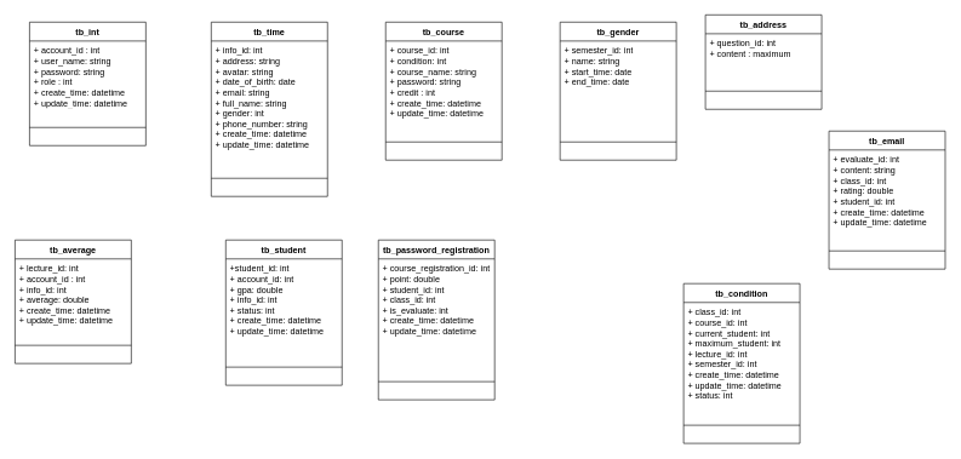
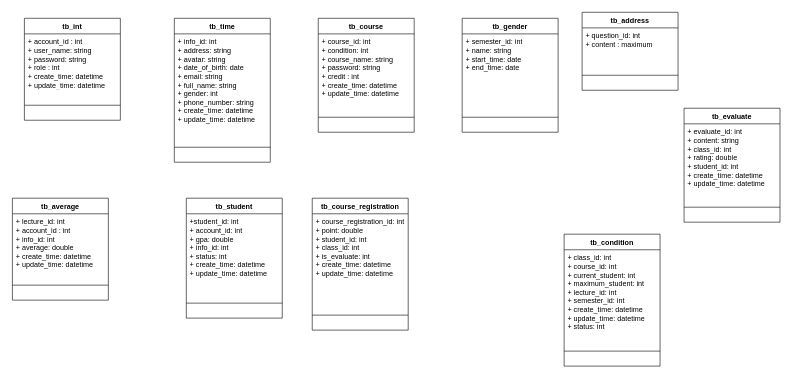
  <mxCell id="0" />
  <mxCell id="1" parent="0" />
  <mxCell id="2" value="tb_average" style="swimlane;fontStyle=1;align=center;verticalAlign=top;childLayout=stackLayout;horizontal=1;startSize=26;horizontalStack=0;resizeParent=1;resizeParentMax=0;resizeLast=0;collapsible=1;marginBottom=0;whiteSpace=wrap;html=1;" parent="1" vertex="1"><mxGeometry x="20" y="330" width="160" height="170" as="geometry" /></mxCell>
  <mxCell id="3" value="+ lecture_id: int&lt;div&gt;+ account_id : int&lt;/div&gt;&lt;div&gt;+ info_id: int&lt;/div&gt;&lt;div&gt;+ average: double&lt;/div&gt;&lt;div&gt;+ create_time: datetime&lt;/div&gt;&lt;div&gt;+ update_time: datetime&lt;/div&gt;" style="text;strokeColor=none;fillColor=none;align=left;verticalAlign=top;spacingLeft=4;spacingRight=4;overflow=hidden;rotatable=0;points=[[0,0.5],[1,0.5]];portConstraint=eastwest;whiteSpace=wrap;html=1;" parent="2" vertex="1"><mxGeometry y="26" width="160" height="94" as="geometry" /></mxCell>
  <mxCell id="4" value="" style="line;strokeWidth=1;fillColor=none;align=left;verticalAlign=middle;spacingTop=-1;spacingLeft=3;spacingRight=3;rotatable=0;labelPosition=right;points=[];portConstraint=eastwest;strokeColor=inherit;" parent="2" vertex="1"><mxGeometry y="120" width="160" height="50" as="geometry" /></mxCell>
  <mxCell id="5" value="tb_int" style="swimlane;fontStyle=1;align=center;verticalAlign=top;childLayout=stackLayout;horizontal=1;startSize=26;horizontalStack=0;resizeParent=1;resizeParentMax=0;resizeLast=0;collapsible=1;marginBottom=0;whiteSpace=wrap;html=1;" parent="1" vertex="1"><mxGeometry x="40" y="30" width="160" height="170" as="geometry" /></mxCell>
  <mxCell id="6" value="&lt;div&gt;+ account_id : int&lt;/div&gt;&lt;div&gt;+ user_name: string&lt;/div&gt;&lt;div&gt;+ password: string&lt;/div&gt;&lt;div&gt;+ role : int&lt;/div&gt;&lt;div&gt;+ create_time: datetime&lt;/div&gt;&lt;div&gt;+ update_time: datetime&lt;/div&gt;" style="text;strokeColor=none;fillColor=none;align=left;verticalAlign=top;spacingLeft=4;spacingRight=4;overflow=hidden;rotatable=0;points=[[0,0.5],[1,0.5]];portConstraint=eastwest;whiteSpace=wrap;html=1;" parent="5" vertex="1"><mxGeometry y="26" width="160" height="94" as="geometry" /></mxCell>
  <mxCell id="7" value="" style="line;strokeWidth=1;fillColor=none;align=left;verticalAlign=middle;spacingTop=-1;spacingLeft=3;spacingRight=3;rotatable=0;labelPosition=right;points=[];portConstraint=eastwest;strokeColor=inherit;" parent="5" vertex="1"><mxGeometry y="120" width="160" height="50" as="geometry" /></mxCell>
  <mxCell id="8" value="tb_course" style="swimlane;fontStyle=1;align=center;verticalAlign=top;childLayout=stackLayout;horizontal=1;startSize=26;horizontalStack=0;resizeParent=1;resizeParentMax=0;resizeLast=0;collapsible=1;marginBottom=0;whiteSpace=wrap;html=1;" parent="1" vertex="1"><mxGeometry x="530" y="30" width="160" height="190" as="geometry" /></mxCell>
  <mxCell id="9" value="&lt;div&gt;&lt;span style=&quot;background-color: initial;&quot;&gt;+ course_id: int&lt;/span&gt;&lt;/div&gt;&lt;div&gt;&lt;span style=&quot;background-color: initial;&quot;&gt;+ condition: int&lt;/span&gt;&lt;/div&gt;&lt;div&gt;&lt;span style=&quot;background-color: initial;&quot;&gt;+ course_name: string&lt;/span&gt;&lt;/div&gt;&lt;div&gt;+ password: string&lt;/div&gt;&lt;div&gt;+ credit : int&lt;/div&gt;&lt;div&gt;+ create_time: datetime&lt;/div&gt;&lt;div&gt;+ update_time: datetime&lt;/div&gt;" style="text;strokeColor=none;fillColor=none;align=left;verticalAlign=top;spacingLeft=4;spacingRight=4;overflow=hidden;rotatable=0;points=[[0,0.5],[1,0.5]];portConstraint=eastwest;whiteSpace=wrap;html=1;" parent="8" vertex="1"><mxGeometry y="26" width="160" height="114" as="geometry" /></mxCell>
  <mxCell id="10" value="" style="line;strokeWidth=1;fillColor=none;align=left;verticalAlign=middle;spacingTop=-1;spacingLeft=3;spacingRight=3;rotatable=0;labelPosition=right;points=[];portConstraint=eastwest;strokeColor=inherit;" parent="8" vertex="1"><mxGeometry y="140" width="160" height="50" as="geometry" /></mxCell>
- <mxCell id="11" value="tb_email" style="swimlane;fontStyle=1;align=center;verticalAlign=top;childLayout=stackLayout;horizontal=1;startSize=26;horizontalStack=0;resizeParent=1;resizeParentMax=0;resizeLast=0;collapsible=1;marginBottom=0;whiteSpace=wrap;html=1;" parent="1" vertex="1"><mxGeometry x="1140" y="180" width="160" height="190" as="geometry" /></mxCell>
+ <mxCell id="11" value="tb_evaluate" style="swimlane;fontStyle=1;align=center;verticalAlign=top;childLayout=stackLayout;horizontal=1;startSize=26;horizontalStack=0;resizeParent=1;resizeParentMax=0;resizeLast=0;collapsible=1;marginBottom=0;whiteSpace=wrap;html=1;" parent="1" vertex="1"><mxGeometry x="1140" y="180" width="160" height="190" as="geometry" /></mxCell>
  <mxCell id="12" value="&lt;div&gt;+ evaluate_id: int&lt;/div&gt;&lt;div&gt;+ content: string&lt;/div&gt;&lt;div&gt;+ class_id: int&lt;/div&gt;&lt;div&gt;+ rating: double&lt;/div&gt;&lt;div&gt;+ student_id: int&lt;/div&gt;&lt;div&gt;+ create_time: datetime&lt;/div&gt;&lt;div&gt;+ update_time: datetime&lt;/div&gt;" style="text;strokeColor=none;fillColor=none;align=left;verticalAlign=top;spacingLeft=4;spacingRight=4;overflow=hidden;rotatable=0;points=[[0,0.5],[1,0.5]];portConstraint=eastwest;whiteSpace=wrap;html=1;" parent="11" vertex="1"><mxGeometry y="26" width="160" height="114" as="geometry" /></mxCell>
  <mxCell id="13" value="" style="line;strokeWidth=1;fillColor=none;align=left;verticalAlign=middle;spacingTop=-1;spacingLeft=3;spacingRight=3;rotatable=0;labelPosition=right;points=[];portConstraint=eastwest;strokeColor=inherit;" parent="11" vertex="1"><mxGeometry y="140" width="160" height="50" as="geometry" /></mxCell>
  <mxCell id="14" value="tb_gender" style="swimlane;fontStyle=1;align=center;verticalAlign=top;childLayout=stackLayout;horizontal=1;startSize=26;horizontalStack=0;resizeParent=1;resizeParentMax=0;resizeLast=0;collapsible=1;marginBottom=0;whiteSpace=wrap;html=1;" parent="1" vertex="1"><mxGeometry x="770" y="30" width="160" height="190" as="geometry" /></mxCell>
  <mxCell id="15" value="&lt;div&gt;+ semester_id: int&lt;/div&gt;&lt;div&gt;+ name: string&lt;/div&gt;&lt;div&gt;+ start_time: date&lt;/div&gt;&lt;div&gt;+ end_time: date&lt;/div&gt;" style="text;strokeColor=none;fillColor=none;align=left;verticalAlign=top;spacingLeft=4;spacingRight=4;overflow=hidden;rotatable=0;points=[[0,0.5],[1,0.5]];portConstraint=eastwest;whiteSpace=wrap;html=1;" parent="14" vertex="1"><mxGeometry y="26" width="160" height="114" as="geometry" /></mxCell>
  <mxCell id="16" value="" style="line;strokeWidth=1;fillColor=none;align=left;verticalAlign=middle;spacingTop=-1;spacingLeft=3;spacingRight=3;rotatable=0;labelPosition=right;points=[];portConstraint=eastwest;strokeColor=inherit;" parent="14" vertex="1"><mxGeometry y="140" width="160" height="50" as="geometry" /></mxCell>
  <mxCell id="17" value="tb_condition" style="swimlane;fontStyle=1;align=center;verticalAlign=top;childLayout=stackLayout;horizontal=1;startSize=26;horizontalStack=0;resizeParent=1;resizeParentMax=0;resizeLast=0;collapsible=1;marginBottom=0;whiteSpace=wrap;html=1;" parent="1" vertex="1"><mxGeometry x="940" y="390" width="160" height="220" as="geometry" /></mxCell>
  <mxCell id="18" value="&lt;div&gt;+ class_id: int&lt;/div&gt;&lt;div&gt;+ course_id: int&lt;/div&gt;&lt;div&gt;+ current_student: int&lt;/div&gt;&lt;div&gt;+ maximum_student: int&lt;/div&gt;&lt;div&gt;+ lecture_id: int&lt;/div&gt;&lt;div&gt;+ semester_id: int&lt;/div&gt;&lt;div&gt;+ create_time: datetime&lt;/div&gt;&lt;div&gt;+ update_time: datetime&lt;/div&gt;&lt;div&gt;+ status: int&lt;/div&gt;" style="text;strokeColor=none;fillColor=none;align=left;verticalAlign=top;spacingLeft=4;spacingRight=4;overflow=hidden;rotatable=0;points=[[0,0.5],[1,0.5]];portConstraint=eastwest;whiteSpace=wrap;html=1;" parent="17" vertex="1"><mxGeometry y="26" width="160" height="144" as="geometry" /></mxCell>
  <mxCell id="19" value="" style="line;strokeWidth=1;fillColor=none;align=left;verticalAlign=middle;spacingTop=-1;spacingLeft=3;spacingRight=3;rotatable=0;labelPosition=right;points=[];portConstraint=eastwest;strokeColor=inherit;" parent="17" vertex="1"><mxGeometry y="170" width="160" height="50" as="geometry" /></mxCell>
- <mxCell id="20" value="tb_password_registration" style="swimlane;fontStyle=1;align=center;verticalAlign=top;childLayout=stackLayout;horizontal=1;startSize=26;horizontalStack=0;resizeParent=1;resizeParentMax=0;resizeLast=0;collapsible=1;marginBottom=0;whiteSpace=wrap;html=1;" parent="1" vertex="1"><mxGeometry x="520" y="330" width="160" height="220" as="geometry" /></mxCell>
+ <mxCell id="20" value="tb_course_registration" style="swimlane;fontStyle=1;align=center;verticalAlign=top;childLayout=stackLayout;horizontal=1;startSize=26;horizontalStack=0;resizeParent=1;resizeParentMax=0;resizeLast=0;collapsible=1;marginBottom=0;whiteSpace=wrap;html=1;" parent="1" vertex="1"><mxGeometry x="520" y="330" width="160" height="220" as="geometry" /></mxCell>
  <mxCell id="21" value="&lt;div&gt;+ course_registration_id: int&lt;/div&gt;&lt;div&gt;+ point: double&lt;/div&gt;&lt;div&gt;+ student_id: int&lt;/div&gt;&lt;div&gt;+ class_id: int&lt;/div&gt;&lt;div&gt;+ is_evaluate: int&lt;/div&gt;&lt;div&gt;+ create_time: datetime&lt;/div&gt;&lt;div&gt;+ update_time: datetime&lt;/div&gt;&lt;div&gt;&lt;br&gt;&lt;/div&gt;" style="text;strokeColor=none;fillColor=none;align=left;verticalAlign=top;spacingLeft=4;spacingRight=4;overflow=hidden;rotatable=0;points=[[0,0.5],[1,0.5]];portConstraint=eastwest;whiteSpace=wrap;html=1;" parent="20" vertex="1"><mxGeometry y="26" width="160" height="144" as="geometry" /></mxCell>
  <mxCell id="22" value="" style="line;strokeWidth=1;fillColor=none;align=left;verticalAlign=middle;spacingTop=-1;spacingLeft=3;spacingRight=3;rotatable=0;labelPosition=right;points=[];portConstraint=eastwest;strokeColor=inherit;" parent="20" vertex="1"><mxGeometry y="170" width="160" height="50" as="geometry" /></mxCell>
  <mxCell id="23" value="tb_time" style="swimlane;fontStyle=1;align=center;verticalAlign=top;childLayout=stackLayout;horizontal=1;startSize=26;horizontalStack=0;resizeParent=1;resizeParentMax=0;resizeLast=0;collapsible=1;marginBottom=0;whiteSpace=wrap;html=1;" parent="1" vertex="1"><mxGeometry x="290" y="30" width="160" height="240" as="geometry" /></mxCell>
  <mxCell id="24" value="&lt;div&gt;+ info_id: int&lt;/div&gt;&lt;div&gt;+ address: string&lt;/div&gt;&lt;div&gt;+ avatar: string&amp;nbsp;&lt;/div&gt;&lt;div&gt;+ date_of_birth: date&lt;/div&gt;&lt;div&gt;+ email: string&lt;/div&gt;&lt;div&gt;+ full_name: string&lt;/div&gt;&lt;div&gt;+ gender: int&lt;/div&gt;&lt;div&gt;+ phone_number: string&amp;nbsp;&lt;/div&gt;&lt;div&gt;+ create_time: datetime&lt;/div&gt;&lt;div&gt;+ update_time: datetime&lt;/div&gt;&lt;div&gt;&lt;br&gt;&lt;/div&gt;" style="text;strokeColor=none;fillColor=none;align=left;verticalAlign=top;spacingLeft=4;spacingRight=4;overflow=hidden;rotatable=0;points=[[0,0.5],[1,0.5]];portConstraint=eastwest;whiteSpace=wrap;html=1;" parent="23" vertex="1"><mxGeometry y="26" width="160" height="164" as="geometry" /></mxCell>
  <mxCell id="25" value="" style="line;strokeWidth=1;fillColor=none;align=left;verticalAlign=middle;spacingTop=-1;spacingLeft=3;spacingRight=3;rotatable=0;labelPosition=right;points=[];portConstraint=eastwest;strokeColor=inherit;" parent="23" vertex="1"><mxGeometry y="190" width="160" height="50" as="geometry" /></mxCell>
  <mxCell id="26" value="tb_address" style="swimlane;fontStyle=1;align=center;verticalAlign=top;childLayout=stackLayout;horizontal=1;startSize=26;horizontalStack=0;resizeParent=1;resizeParentMax=0;resizeLast=0;collapsible=1;marginBottom=0;whiteSpace=wrap;html=1;" parent="1" vertex="1"><mxGeometry x="970" y="20" width="160" height="130" as="geometry" /></mxCell>
  <mxCell id="27" value="+ question_id: int&lt;div&gt;+ content : maximum&lt;/div&gt;&lt;div&gt;&lt;br&gt;&lt;/div&gt;" style="text;strokeColor=none;fillColor=none;align=left;verticalAlign=top;spacingLeft=4;spacingRight=4;overflow=hidden;rotatable=0;points=[[0,0.5],[1,0.5]];portConstraint=eastwest;whiteSpace=wrap;html=1;" parent="26" vertex="1"><mxGeometry y="26" width="160" height="54" as="geometry" /></mxCell>
  <mxCell id="28" value="" style="line;strokeWidth=1;fillColor=none;align=left;verticalAlign=middle;spacingTop=-1;spacingLeft=3;spacingRight=3;rotatable=0;labelPosition=right;points=[];portConstraint=eastwest;strokeColor=inherit;" parent="26" vertex="1"><mxGeometry y="80" width="160" height="50" as="geometry" /></mxCell>
  <mxCell id="29" value="tb_student" style="swimlane;fontStyle=1;align=center;verticalAlign=top;childLayout=stackLayout;horizontal=1;startSize=26;horizontalStack=0;resizeParent=1;resizeParentMax=0;resizeLast=0;collapsible=1;marginBottom=0;whiteSpace=wrap;html=1;" parent="1" vertex="1"><mxGeometry x="310" y="330" width="160" height="200" as="geometry" /></mxCell>
  <mxCell id="30" value="+student_id: int&lt;div&gt;+ account_id: int&lt;/div&gt;&lt;div&gt;+ gpa: double&lt;/div&gt;&lt;div&gt;+ info_id: int&lt;/div&gt;&lt;div&gt;+ status: int&lt;br&gt;&lt;div&gt;+ create_time: datetime&lt;/div&gt;&lt;div&gt;+ update_time: datetime&lt;/div&gt;&lt;/div&gt;" style="text;strokeColor=none;fillColor=none;align=left;verticalAlign=top;spacingLeft=4;spacingRight=4;overflow=hidden;rotatable=0;points=[[0,0.5],[1,0.5]];portConstraint=eastwest;whiteSpace=wrap;html=1;" parent="29" vertex="1"><mxGeometry y="26" width="160" height="124" as="geometry" /></mxCell>
  <mxCell id="31" value="" style="line;strokeWidth=1;fillColor=none;align=left;verticalAlign=middle;spacingTop=-1;spacingLeft=3;spacingRight=3;rotatable=0;labelPosition=right;points=[];portConstraint=eastwest;strokeColor=inherit;" parent="29" vertex="1"><mxGeometry y="150" width="160" height="50" as="geometry" /></mxCell>
